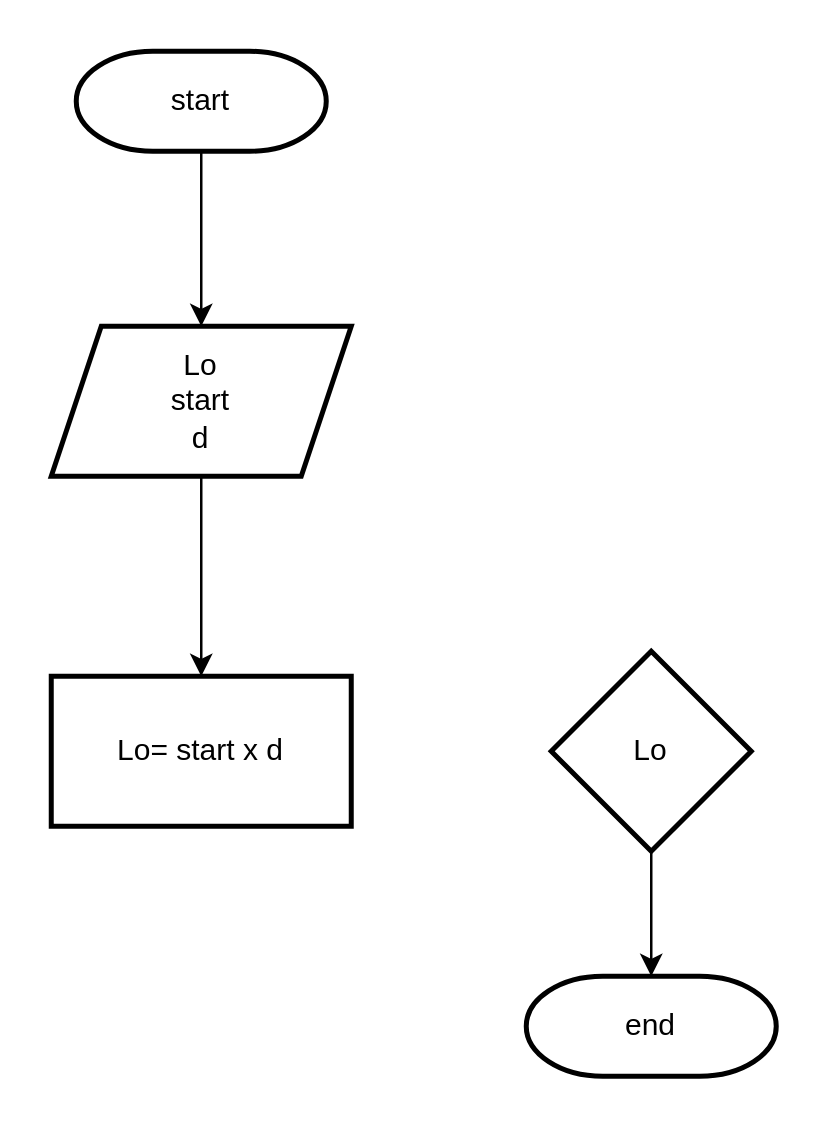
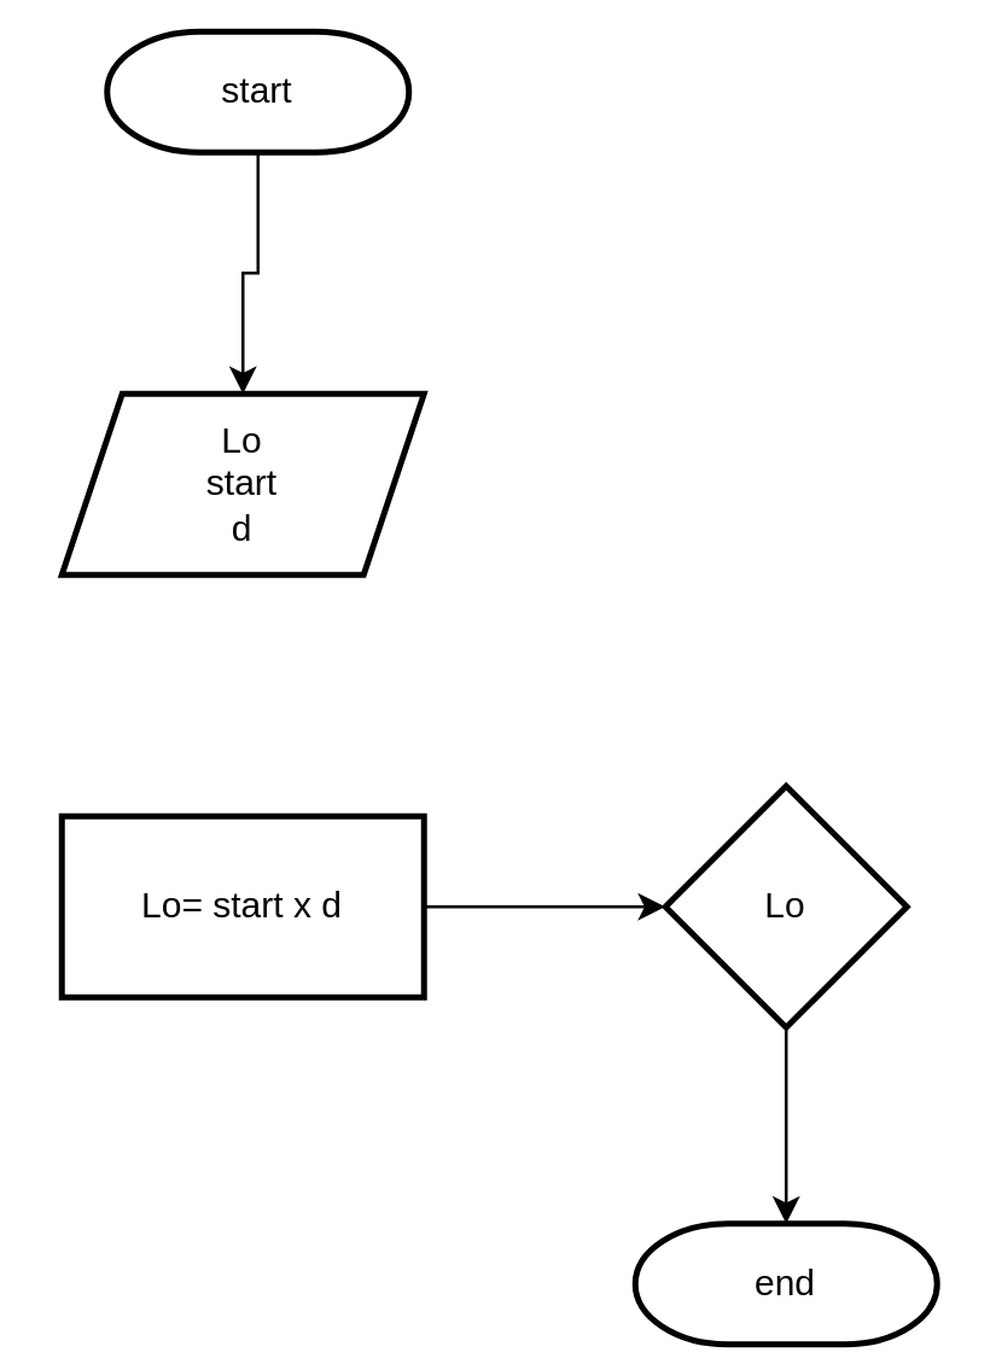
  <mxCell id="0" />
  <mxCell id="1" parent="0" />
  <mxCell id="2" value="" style="edgeStyle=elbowEdgeStyle;rounded=0;orthogonalLoop=1;jettySize=auto;elbow=vertical;html=1;" edge="1" parent="1" source="3" target="5"><mxGeometry relative="1" as="geometry" /></mxCell>
- <mxCell id="3" value="start" style="strokeWidth=2;html=1;shape=mxgraph.flowchart.terminator;whiteSpace=wrap;" vertex="1" parent="1"><mxGeometry x="30" y="20" width="100" height="40" as="geometry" /></mxCell>
- <mxCell id="4" value="" style="edgeStyle=elbowEdgeStyle;rounded=0;orthogonalLoop=1;jettySize=auto;elbow=vertical;html=1;" edge="1" parent="1" source="5" target="10"><mxGeometry relative="1" as="geometry" /></mxCell>
+ <mxCell id="3" value="start" style="strokeWidth=2;html=1;shape=mxgraph.flowchart.terminator;whiteSpace=wrap;" vertex="1" parent="1"><mxGeometry x="35" y="10" width="100" height="40" as="geometry" /></mxCell>
  <mxCell id="5" value="&lt;div&gt;Lo&lt;/div&gt;&lt;div&gt;start&lt;/div&gt;&lt;div&gt;d&lt;br&gt;&lt;/div&gt;" style="shape=parallelogram;perimeter=parallelogramPerimeter;whiteSpace=wrap;html=1;fixedSize=1;strokeWidth=2;" vertex="1" parent="1"><mxGeometry x="20" y="130" width="120" height="60" as="geometry" /></mxCell>
  <mxCell id="6" value="" style="edgeStyle=elbowEdgeStyle;rounded=0;orthogonalLoop=1;jettySize=auto;elbow=vertical;html=1;" edge="1" parent="1" source="7" target="8"><mxGeometry relative="1" as="geometry" /></mxCell>
  <mxCell id="7" value="Lo" style="rhombus;whiteSpace=wrap;html=1;strokeWidth=2;" vertex="1" parent="1"><mxGeometry x="220" y="260" width="80" height="80" as="geometry" /></mxCell>
- <mxCell id="8" value="end" style="strokeWidth=2;html=1;shape=mxgraph.flowchart.terminator;whiteSpace=wrap;" vertex="1" parent="1"><mxGeometry x="210" y="390" width="100" height="40" as="geometry" /></mxCell>
+ <mxCell id="8" value="end" style="strokeWidth=2;html=1;shape=mxgraph.flowchart.terminator;whiteSpace=wrap;" vertex="1" parent="1"><mxGeometry x="210" y="405" width="100" height="40" as="geometry" /></mxCell>
+ <mxCell id="9" value="" style="edgeStyle=elbowEdgeStyle;rounded=0;orthogonalLoop=1;jettySize=auto;elbow=vertical;html=1;" edge="1" parent="1" source="10" target="7"><mxGeometry relative="1" as="geometry" /></mxCell>
  <mxCell id="10" value="&lt;div&gt;Lo= start x d&lt;/div&gt;" style="whiteSpace=wrap;html=1;strokeWidth=2;" vertex="1" parent="1"><mxGeometry x="20" y="270" width="120" height="60" as="geometry" /></mxCell>
